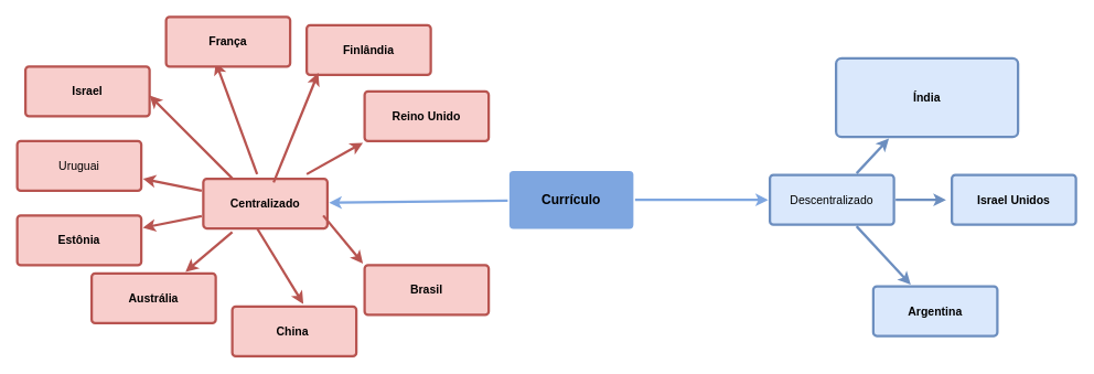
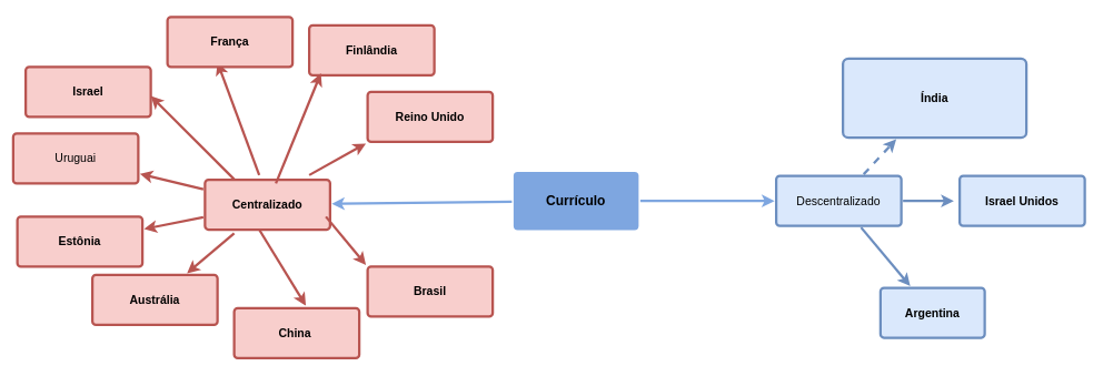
  <mxCell id="0" />
  <mxCell id="1" parent="0" />
  <mxCell id="2" value="" style="edgeStyle=none;rounded=0;jumpStyle=none;html=1;shadow=0;labelBackgroundColor=none;startArrow=none;startFill=0;endArrow=classic;endFill=1;jettySize=auto;orthogonalLoop=1;strokeColor=#7EA6E0;strokeWidth=3;fontFamily=Helvetica;fontSize=16;fontColor=#23445D;spacing=5;" parent="1" source="4" target="12" edge="1"><mxGeometry relative="1" as="geometry" /></mxCell>
  <mxCell id="3" value="" style="edgeStyle=none;rounded=0;jumpStyle=none;html=1;shadow=0;labelBackgroundColor=none;startArrow=none;startFill=0;endArrow=classic;endFill=1;jettySize=auto;orthogonalLoop=1;strokeColor=#7EA6E0;strokeWidth=3;fontFamily=Helvetica;fontSize=16;fontColor=#23445D;spacing=5;" parent="1" source="4" target="8" edge="1"><mxGeometry relative="1" as="geometry" /></mxCell>
  <mxCell id="4" value="&lt;font style=&quot;color: rgb(0, 0, 0);&quot;&gt;Currículo&lt;/font&gt;" style="rounded=1;whiteSpace=wrap;html=1;shadow=0;labelBackgroundColor=none;strokeColor=none;strokeWidth=3;fillColor=#7EA6E0;fontFamily=Helvetica;fontSize=16;fontColor=#FFFFFF;align=center;fontStyle=1;spacing=5;arcSize=7;perimeterSpacing=2;" parent="1" vertex="1"><mxGeometry x="615" y="206" width="150" height="70" as="geometry" /></mxCell>
  <mxCell id="5" value="" style="edgeStyle=none;rounded=1;jumpStyle=none;html=1;shadow=0;labelBackgroundColor=none;startArrow=none;startFill=0;jettySize=auto;orthogonalLoop=1;strokeColor=#b85450;strokeWidth=3;fontFamily=Helvetica;fontSize=14;fontColor=#FFFFFF;spacing=5;fontStyle=1;fillColor=#f8cecc;" parent="1" edge="1"><mxGeometry relative="1" as="geometry"><mxPoint x="280" y="215" as="sourcePoint" /><mxPoint x="180.004" y="115" as="targetPoint" /></mxGeometry></mxCell>
  <mxCell id="6" value="" style="edgeStyle=none;rounded=1;jumpStyle=none;html=1;shadow=0;labelBackgroundColor=none;startArrow=none;startFill=0;jettySize=auto;orthogonalLoop=1;strokeColor=#b85450;strokeWidth=3;fontFamily=Helvetica;fontSize=14;fontColor=#FFFFFF;spacing=5;fontStyle=1;fillColor=#f8cecc;" parent="1" source="8" target="10" edge="1"><mxGeometry relative="1" as="geometry" /></mxCell>
  <mxCell id="7" value="" style="edgeStyle=none;rounded=1;jumpStyle=none;html=1;shadow=0;labelBackgroundColor=none;startArrow=none;startFill=0;jettySize=auto;orthogonalLoop=1;strokeColor=#b85450;strokeWidth=3;fontFamily=Helvetica;fontSize=14;fontColor=#FFFFFF;spacing=5;fontStyle=1;fillColor=#f8cecc;" parent="1" source="8" target="9" edge="1"><mxGeometry relative="1" as="geometry" /></mxCell>
  <mxCell id="8" value="&lt;font style=&quot;color: rgb(0, 0, 0);&quot;&gt;Centralizado&lt;/font&gt;" style="rounded=1;whiteSpace=wrap;html=1;shadow=0;labelBackgroundColor=none;strokeColor=#b85450;strokeWidth=3;fillColor=#f8cecc;fontFamily=Helvetica;fontSize=14;align=center;spacing=5;fontStyle=1;arcSize=7;perimeterSpacing=2;" parent="1" vertex="1"><mxGeometry x="245" y="215.5" width="150" height="60" as="geometry" /></mxCell>
  <mxCell id="9" value="&lt;b&gt;&lt;font style=&quot;color: rgb(0, 0, 0);&quot;&gt;Estônia&lt;/font&gt;&lt;/b&gt;" style="rounded=1;whiteSpace=wrap;html=1;shadow=0;labelBackgroundColor=none;strokeColor=#b85450;strokeWidth=3;fillColor=#f8cecc;fontFamily=Helvetica;fontSize=14;align=center;spacing=5;fontStyle=0;arcSize=7;perimeterSpacing=2;" parent="1" vertex="1"><mxGeometry x="20" y="260" width="150" height="60" as="geometry" /></mxCell>
- <mxCell id="10" value="&lt;font style=&quot;color: rgb(0, 0, 0);&quot;&gt;Uruguai&lt;/font&gt;" style="rounded=1;whiteSpace=wrap;html=1;shadow=0;labelBackgroundColor=none;strokeColor=#b85450;strokeWidth=3;fillColor=#f8cecc;fontFamily=Helvetica;fontSize=14;align=center;spacing=5;fontStyle=0;arcSize=7;perimeterSpacing=2;" parent="1" vertex="1"><mxGeometry x="20" y="170" width="150" height="60" as="geometry" /></mxCell>
+ <mxCell id="10" value="&lt;font style=&quot;color: rgb(0, 0, 0);&quot;&gt;Uruguai&lt;/font&gt;" style="rounded=1;whiteSpace=wrap;html=1;shadow=0;labelBackgroundColor=none;strokeColor=#b85450;strokeWidth=3;fillColor=#f8cecc;fontFamily=Helvetica;fontSize=14;align=center;spacing=5;fontStyle=0;arcSize=7;perimeterSpacing=2;" parent="1" vertex="1"><mxGeometry x="15" y="160" width="150" height="60" as="geometry" /></mxCell>
  <mxCell id="11" value="&lt;span&gt;&lt;font style=&quot;color: rgb(0, 0, 0);&quot;&gt;&lt;b&gt;Israel&lt;/b&gt;&lt;/font&gt;&lt;/span&gt;" style="rounded=1;whiteSpace=wrap;html=1;shadow=0;labelBackgroundColor=none;strokeColor=#b85450;strokeWidth=3;fillColor=#f8cecc;fontFamily=Helvetica;fontSize=14;align=center;spacing=5;fontStyle=0;arcSize=7;perimeterSpacing=2;" parent="1" vertex="1"><mxGeometry y="80" width="150" height="60" as="geometry" x="30" /></mxCell>
  <mxCell id="12" value="&lt;span style=&quot;font-weight: normal;&quot;&gt;&lt;font style=&quot;color: rgb(0, 0, 0);&quot;&gt;Descentralizado&lt;/font&gt;&lt;/span&gt;" style="rounded=1;whiteSpace=wrap;html=1;shadow=0;labelBackgroundColor=none;strokeColor=#6c8ebf;strokeWidth=3;fillColor=#dae8fc;fontFamily=Helvetica;fontSize=14;align=center;spacing=5;fontStyle=1;arcSize=7;perimeterSpacing=2;" parent="1" vertex="1"><mxGeometry x="930" y="211" width="150" height="60" as="geometry" /></mxCell>
- <mxCell id="13" value="&lt;b&gt;&lt;font style=&quot;color: rgb(0, 0, 0);&quot;&gt;Argentina&lt;/font&gt;&lt;/b&gt;" style="rounded=1;whiteSpace=wrap;html=1;shadow=0;labelBackgroundColor=none;strokeColor=#6c8ebf;strokeWidth=3;fillColor=#dae8fc;fontFamily=Helvetica;fontSize=14;align=center;spacing=5;fontStyle=0;arcSize=7;perimeterSpacing=2;" parent="1" vertex="1"><mxGeometry x="1055" y="345.5" width="150" height="60" as="geometry" /></mxCell>
+ <mxCell id="13" value="&lt;b&gt;&lt;font style=&quot;color: rgb(0, 0, 0);&quot;&gt;Argentina&lt;/font&gt;&lt;/b&gt;" style="rounded=1;whiteSpace=wrap;html=1;shadow=0;labelBackgroundColor=none;strokeColor=#6c8ebf;strokeWidth=3;fillColor=#dae8fc;fontFamily=Helvetica;fontSize=14;align=center;spacing=5;fontStyle=0;arcSize=7;perimeterSpacing=2;" parent="1" vertex="1"><mxGeometry x="1055" y="345.5" width="125" height="60" as="geometry" /></mxCell>
  <mxCell id="14" value="" style="edgeStyle=none;rounded=1;jumpStyle=none;html=1;shadow=0;labelBackgroundColor=none;startArrow=none;startFill=0;jettySize=auto;orthogonalLoop=1;strokeColor=#6c8ebf;strokeWidth=3;fontFamily=Helvetica;fontSize=14;fontColor=#FFFFFF;spacing=5;fontStyle=1;fillColor=#dae8fc;" parent="1" source="12" target="13" edge="1"><mxGeometry relative="1" as="geometry" /></mxCell>
  <mxCell id="15" value="&lt;b&gt;&lt;font style=&quot;color: rgb(0, 0, 0);&quot;&gt;Israel Unidos&lt;/font&gt;&lt;/b&gt;" style="rounded=1;whiteSpace=wrap;html=1;shadow=0;labelBackgroundColor=none;strokeColor=#6c8ebf;strokeWidth=3;fillColor=#dae8fc;fontFamily=Helvetica;fontSize=14;align=center;spacing=5;fontStyle=0;arcSize=7;perimeterSpacing=2;" parent="1" vertex="1"><mxGeometry x="1150" y="211" width="150" height="60" as="geometry" /></mxCell>
  <mxCell id="16" value="" style="edgeStyle=none;rounded=1;jumpStyle=none;html=1;shadow=0;labelBackgroundColor=none;startArrow=none;startFill=0;jettySize=auto;orthogonalLoop=1;strokeColor=#6c8ebf;strokeWidth=3;fontFamily=Helvetica;fontSize=14;fontColor=#FFFFFF;spacing=5;fontStyle=1;fillColor=#dae8fc;" parent="1" source="12" edge="1"><mxGeometry relative="1" as="geometry"><mxPoint x="1143" y="241" as="targetPoint" /></mxGeometry></mxCell>
  <mxCell id="17" value="&lt;b&gt;&lt;font style=&quot;color: rgb(0, 0, 0);&quot;&gt;Índia&lt;/font&gt;&lt;/b&gt;" style="rounded=1;whiteSpace=wrap;html=1;shadow=0;labelBackgroundColor=none;strokeColor=#6c8ebf;strokeWidth=3;fillColor=#dae8fc;fontFamily=Helvetica;fontSize=14;align=center;spacing=5;fontStyle=0;arcSize=7;perimeterSpacing=2;" parent="1" vertex="1"><mxGeometry x="1010" y="70" width="220" height="95" as="geometry" /></mxCell>
- <mxCell id="18" value="" style="edgeStyle=none;rounded=1;jumpStyle=none;html=1;shadow=0;labelBackgroundColor=none;startArrow=none;startFill=0;jettySize=auto;orthogonalLoop=1;strokeColor=#6c8ebf;strokeWidth=3;fontFamily=Helvetica;fontSize=14;fontColor=#FFFFFF;spacing=5;fontStyle=1;fillColor=#dae8fc;" parent="1" source="12" target="17" edge="1"><mxGeometry relative="1" as="geometry" /></mxCell>
+ <mxCell id="18" value="" style="edgeStyle=none;rounded=1;jumpStyle=none;html=1;shadow=0;labelBackgroundColor=none;startArrow=none;startFill=0;jettySize=auto;orthogonalLoop=1;strokeColor=#6c8ebf;strokeWidth=3;fontFamily=Helvetica;fontSize=14;fontColor=#FFFFFF;spacing=5;fontStyle=1;fillColor=#dae8fc;dashed=1;" parent="1" source="12" target="17" edge="1"><mxGeometry relative="1" as="geometry" /></mxCell>
  <mxCell id="19" value="" style="edgeStyle=none;rounded=1;jumpStyle=none;html=1;shadow=0;labelBackgroundColor=none;startArrow=none;startFill=0;jettySize=auto;orthogonalLoop=1;strokeColor=#b85450;strokeWidth=3;fontFamily=Helvetica;fontSize=14;fontColor=#FFFFFF;spacing=5;fontStyle=1;fillColor=#f8cecc;" parent="1" edge="1"><mxGeometry relative="1" as="geometry"><mxPoint x="310" y="210" as="sourcePoint" /><mxPoint x="260" y="74.5" as="targetPoint" /></mxGeometry></mxCell>
  <mxCell id="20" value="&lt;b&gt;&lt;font style=&quot;color: rgb(0, 0, 0);&quot;&gt;França&lt;/font&gt;&lt;/b&gt;" style="rounded=1;whiteSpace=wrap;html=1;shadow=0;labelBackgroundColor=none;strokeColor=#b85450;strokeWidth=3;fillColor=#f8cecc;fontFamily=Helvetica;fontSize=14;align=center;spacing=5;fontStyle=0;arcSize=7;perimeterSpacing=2;" parent="1" vertex="1"><mxGeometry x="200" y="20" width="150" height="60" as="geometry" /></mxCell>
  <mxCell id="21" value="&lt;font style=&quot;color: rgb(0, 0, 0);&quot;&gt;&lt;b&gt;Finlândia&lt;/b&gt;&lt;/font&gt;" style="rounded=1;whiteSpace=wrap;html=1;shadow=0;labelBackgroundColor=none;strokeColor=#b85450;strokeWidth=3;fillColor=#f8cecc;fontFamily=Helvetica;fontSize=14;align=center;spacing=5;fontStyle=0;arcSize=7;perimeterSpacing=2;" parent="1" vertex="1"><mxGeometry x="370" y="30" width="150" height="60" as="geometry" /></mxCell>
  <mxCell id="22" value="&lt;font style=&quot;color: rgb(0, 0, 0);&quot;&gt;&lt;b&gt;China&amp;nbsp;&lt;/b&gt;&lt;/font&gt;" style="rounded=1;whiteSpace=wrap;html=1;shadow=0;labelBackgroundColor=none;strokeColor=#b85450;strokeWidth=3;fillColor=#f8cecc;fontFamily=Helvetica;fontSize=14;align=center;spacing=5;fontStyle=0;arcSize=7;perimeterSpacing=2;" parent="1" vertex="1"><mxGeometry x="280" y="370" width="150" height="60" as="geometry" /></mxCell>
  <mxCell id="23" value="&lt;b&gt;&lt;font style=&quot;color: rgb(0, 0, 0);&quot;&gt;Austrália&lt;/font&gt;&lt;/b&gt;" style="rounded=1;whiteSpace=wrap;html=1;shadow=0;labelBackgroundColor=none;strokeColor=#b85450;strokeWidth=3;fillColor=#f8cecc;fontFamily=Helvetica;fontSize=14;align=center;spacing=5;fontStyle=0;arcSize=7;perimeterSpacing=2;" parent="1" vertex="1"><mxGeometry x="110" y="330" width="150" height="60" as="geometry" /></mxCell>
  <mxCell id="24" value="" style="edgeStyle=none;rounded=1;jumpStyle=none;html=1;shadow=0;labelBackgroundColor=none;startArrow=none;startFill=0;jettySize=auto;orthogonalLoop=1;strokeColor=#b85450;strokeWidth=3;fontFamily=Helvetica;fontSize=14;fontColor=#FFFFFF;spacing=5;fontStyle=1;fillColor=#f8cecc;entryX=0.104;entryY=0.93;entryDx=0;entryDy=0;entryPerimeter=0;" parent="1" target="21" edge="1"><mxGeometry relative="1" as="geometry"><mxPoint x="330" y="220" as="sourcePoint" /><mxPoint x="300" y="120" as="targetPoint" /></mxGeometry></mxCell>
  <mxCell id="25" value="" style="edgeStyle=none;rounded=1;jumpStyle=none;html=1;shadow=0;labelBackgroundColor=none;startArrow=none;startFill=0;jettySize=auto;orthogonalLoop=1;strokeColor=#b85450;strokeWidth=3;fontFamily=Helvetica;fontSize=14;fontColor=#FFFFFF;spacing=5;fontStyle=1;fillColor=#f8cecc;entryX=0.75;entryY=0;entryDx=0;entryDy=0;" parent="1" target="23" edge="1"><mxGeometry relative="1" as="geometry"><mxPoint x="280" y="280" as="sourcePoint" /><mxPoint x="240" y="320" as="targetPoint" /></mxGeometry></mxCell>
  <mxCell id="26" value="" style="edgeStyle=none;rounded=1;jumpStyle=none;html=1;shadow=0;labelBackgroundColor=none;startArrow=none;startFill=0;jettySize=auto;orthogonalLoop=1;strokeColor=#b85450;strokeWidth=3;fontFamily=Helvetica;fontSize=14;fontColor=#FFFFFF;spacing=5;fontStyle=1;fillColor=#f8cecc;entryX=0;entryY=0;entryDx=0;entryDy=0;" parent="1" target="27" edge="1"><mxGeometry relative="1" as="geometry"><mxPoint x="390" y="260" as="sourcePoint" /><mxPoint x="440" y="310" as="targetPoint" /></mxGeometry></mxCell>
  <mxCell id="27" value="&lt;b&gt;&lt;font style=&quot;color: rgb(0, 0, 0);&quot;&gt;Brasil&lt;/font&gt;&lt;/b&gt;" style="rounded=1;whiteSpace=wrap;html=1;shadow=0;labelBackgroundColor=none;strokeColor=#b85450;strokeWidth=3;fillColor=#f8cecc;fontFamily=Helvetica;fontSize=14;align=center;spacing=5;fontStyle=0;arcSize=7;perimeterSpacing=2;" parent="1" vertex="1"><mxGeometry x="440" y="320" width="150" height="60" as="geometry" /></mxCell>
  <mxCell id="28" value="&lt;font style=&quot;color: rgb(0, 0, 0);&quot;&gt;&lt;b&gt;Reino Unido&lt;/b&gt;&lt;/font&gt;" style="rounded=1;whiteSpace=wrap;html=1;shadow=0;labelBackgroundColor=none;strokeColor=#b85450;strokeWidth=3;fillColor=#f8cecc;fontFamily=Helvetica;fontSize=14;align=center;spacing=5;fontStyle=0;arcSize=7;perimeterSpacing=2;" parent="1" vertex="1"><mxGeometry x="440" y="110" width="150" height="60" as="geometry" /></mxCell>
  <mxCell id="29" value="" style="edgeStyle=none;rounded=1;jumpStyle=none;html=1;shadow=0;labelBackgroundColor=none;startArrow=none;startFill=0;jettySize=auto;orthogonalLoop=1;strokeColor=#b85450;strokeWidth=3;fontFamily=Helvetica;fontSize=14;fontColor=#FFFFFF;spacing=5;fontStyle=1;fillColor=#f8cecc;entryX=0.571;entryY=-0.016;entryDx=0;entryDy=0;entryPerimeter=0;" parent="1" target="22" edge="1"><mxGeometry relative="1" as="geometry"><mxPoint x="310" y="275.5" as="sourcePoint" /><mxPoint x="350" y="375.5" as="targetPoint" /></mxGeometry></mxCell>
  <mxCell id="30" value="" style="edgeStyle=none;rounded=1;jumpStyle=none;html=1;shadow=0;labelBackgroundColor=none;startArrow=none;startFill=0;jettySize=auto;orthogonalLoop=1;strokeColor=#b85450;strokeWidth=3;fontFamily=Helvetica;fontSize=14;fontColor=#FFFFFF;spacing=5;fontStyle=1;fillColor=#f8cecc;entryX=0;entryY=1;entryDx=0;entryDy=0;" parent="1" target="28" edge="1"><mxGeometry relative="1" as="geometry"><mxPoint x="370" y="210" as="sourcePoint" /><mxPoint x="370" y="400" as="targetPoint" /></mxGeometry></mxCell>
